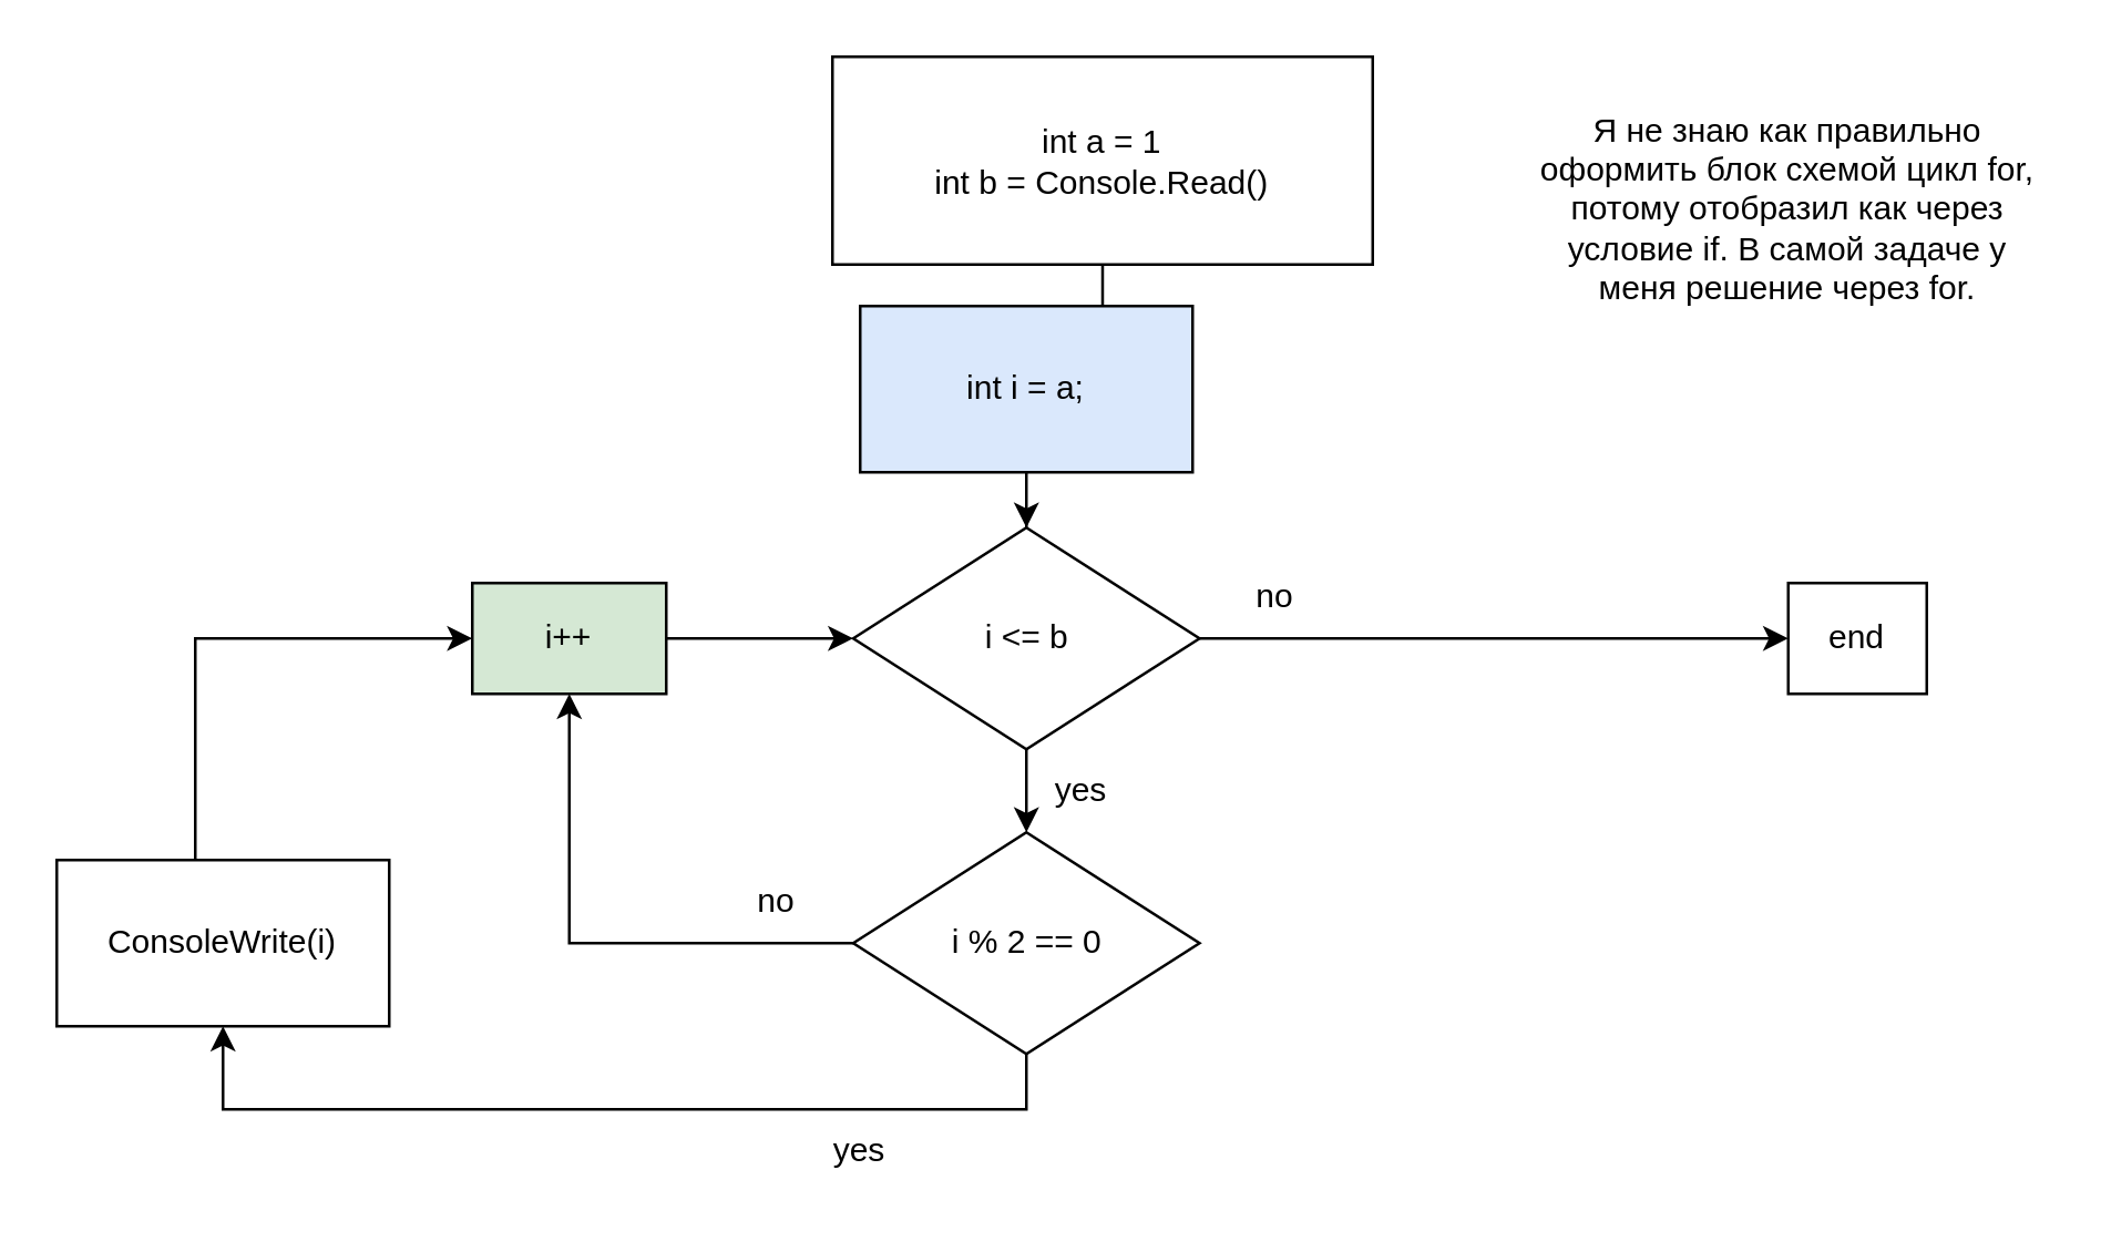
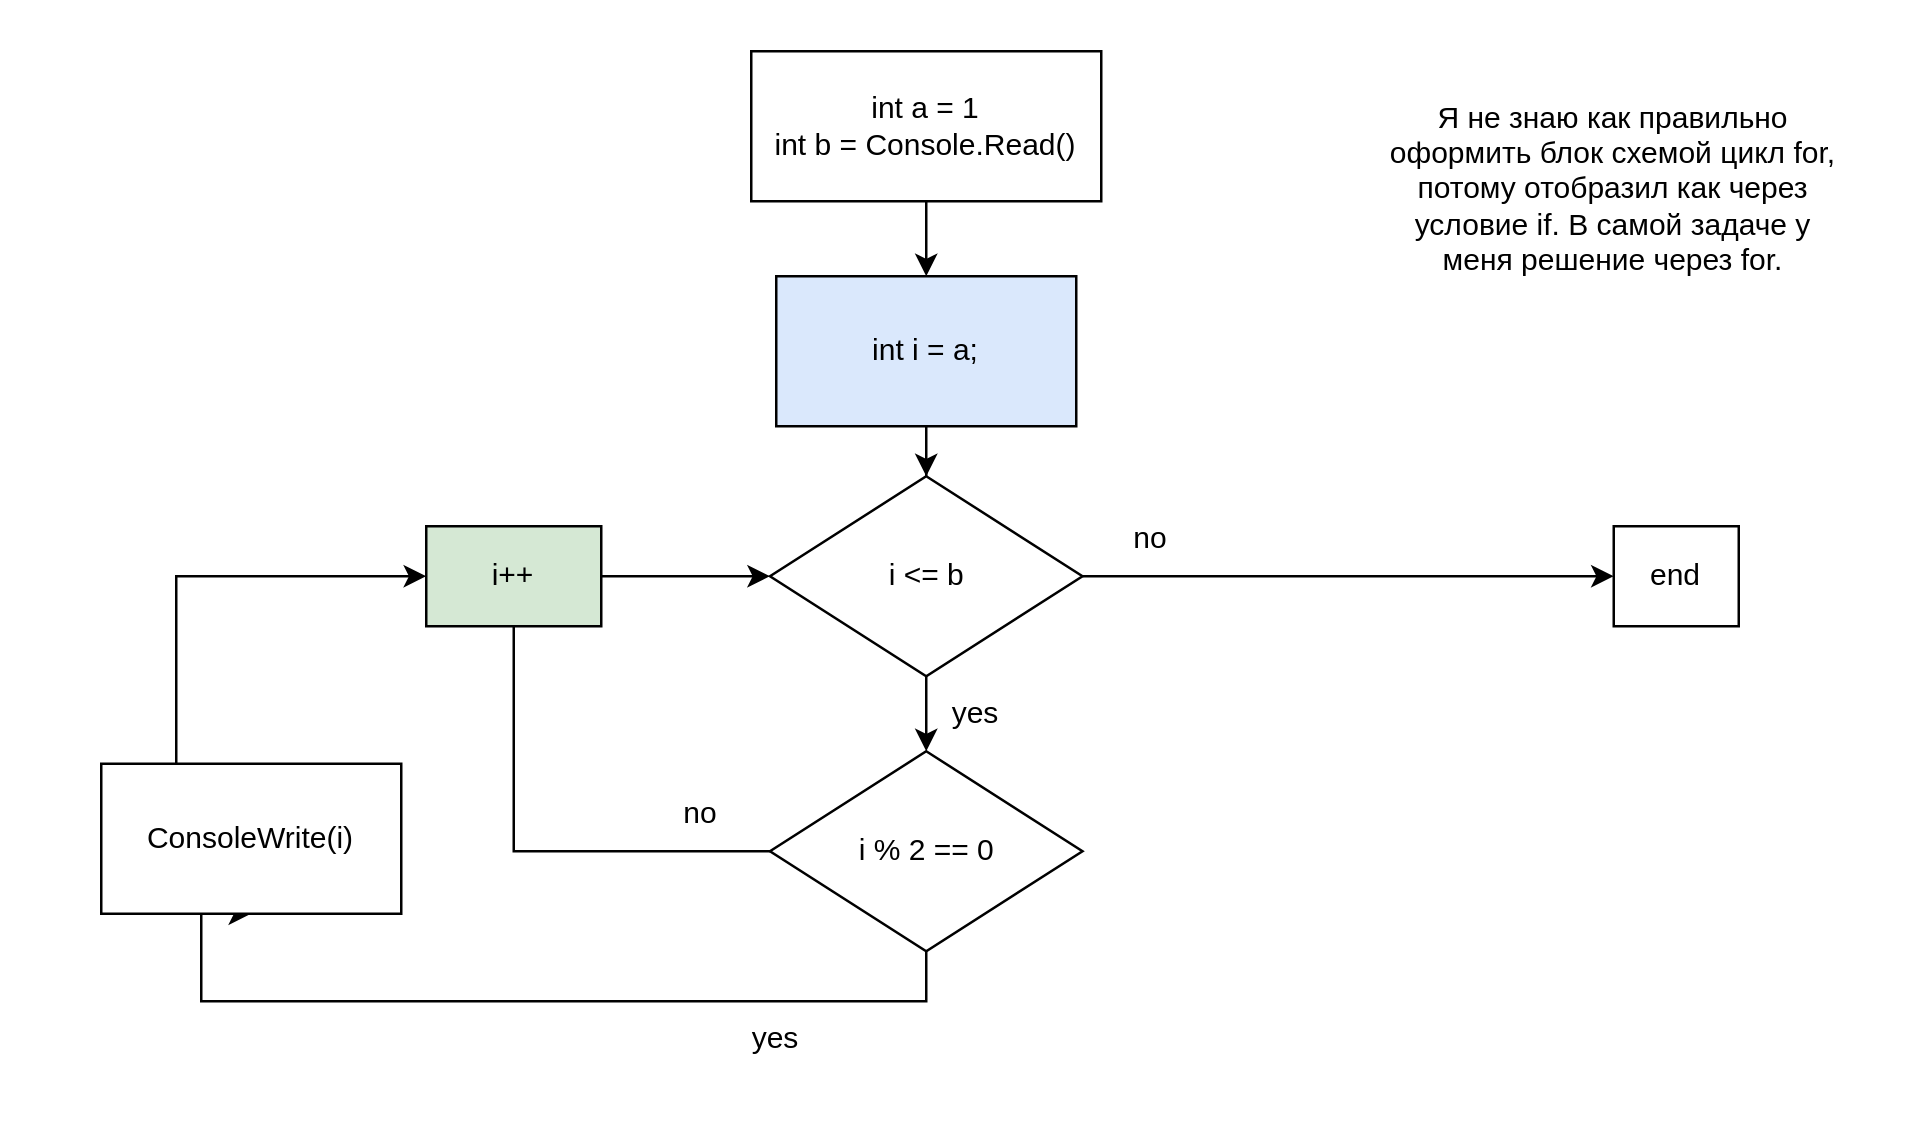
  <mxCell id="0" />
  <mxCell id="1" parent="0" />
  <mxCell id="2" style="edgeStyle=orthogonalEdgeStyle;rounded=0;orthogonalLoop=1;jettySize=auto;html=1;" edge="1" parent="1" source="3" target="8"><mxGeometry relative="1" as="geometry" /></mxCell>
- <mxCell id="3" value="int a = 1&lt;br&gt;int b = Console.Read()" style="rounded=0;whiteSpace=wrap;html=1;" vertex="1" parent="1"><mxGeometry x="300" y="20" width="195" height="75" as="geometry" /></mxCell>
+ <mxCell id="3" value="int a = 1&lt;br&gt;int b = Console.Read()" style="rounded=0;whiteSpace=wrap;html=1;" vertex="1" parent="1"><mxGeometry x="300" y="20" width="140" height="60" as="geometry" /></mxCell>
  <mxCell id="4" style="edgeStyle=orthogonalEdgeStyle;rounded=0;orthogonalLoop=1;jettySize=auto;html=1;entryX=0.5;entryY=0;entryDx=0;entryDy=0;" edge="1" parent="1" source="6" target="11"><mxGeometry relative="1" as="geometry" /></mxCell>
  <mxCell id="5" style="edgeStyle=orthogonalEdgeStyle;rounded=0;orthogonalLoop=1;jettySize=auto;html=1;entryX=0;entryY=0.5;entryDx=0;entryDy=0;" edge="1" parent="1" source="6" target="19"><mxGeometry relative="1" as="geometry" /></mxCell>
  <mxCell id="6" value="i &amp;lt;= b" style="rhombus;whiteSpace=wrap;html=1;" vertex="1" parent="1"><mxGeometry x="307.5" y="190" width="125" height="80" as="geometry" /></mxCell>
  <mxCell id="7" style="edgeStyle=orthogonalEdgeStyle;rounded=0;orthogonalLoop=1;jettySize=auto;html=1;" edge="1" parent="1" source="8" target="6"><mxGeometry relative="1" as="geometry" /></mxCell>
  <mxCell id="8" value="int i = a;" style="rounded=0;whiteSpace=wrap;html=1;fillColor=#dae8fc;" vertex="1" parent="1"><mxGeometry x="310" y="110" width="120" height="60" as="geometry" /></mxCell>
  <mxCell id="9" style="edgeStyle=orthogonalEdgeStyle;rounded=0;orthogonalLoop=1;jettySize=auto;html=1;entryX=0.5;entryY=1;entryDx=0;entryDy=0;exitX=0.5;exitY=1;exitDx=0;exitDy=0;" edge="1" parent="1" source="11" target="13"><mxGeometry relative="1" as="geometry"><Array as="points"><mxPoint x="370" y="400" /><mxPoint x="80" y="400" /></Array></mxGeometry></mxCell>
- <mxCell id="10" style="edgeStyle=orthogonalEdgeStyle;rounded=0;orthogonalLoop=1;jettySize=auto;html=1;entryX=0.5;entryY=1;entryDx=0;entryDy=0;" edge="1" parent="1" source="11" target="15"><mxGeometry relative="1" as="geometry" /></mxCell>
+ <mxCell id="10" style="edgeStyle=orthogonalEdgeStyle;rounded=0;orthogonalLoop=1;jettySize=auto;html=1;entryX=0.5;entryY=1;entryDx=0;entryDy=0;endArrow=none;" edge="1" parent="1" source="11" target="15"><mxGeometry relative="1" as="geometry" /></mxCell>
  <mxCell id="11" value="i % 2 == 0" style="rhombus;whiteSpace=wrap;html=1;" vertex="1" parent="1"><mxGeometry x="307.5" y="300" width="125" height="80" as="geometry" /></mxCell>
  <mxCell id="12" style="edgeStyle=orthogonalEdgeStyle;rounded=0;orthogonalLoop=1;jettySize=auto;html=1;exitX=0.5;exitY=0;exitDx=0;exitDy=0;" edge="1" parent="1" source="13"><mxGeometry relative="1" as="geometry"><mxPoint x="170" y="230" as="targetPoint" /><Array as="points"><mxPoint x="70" y="310" /><mxPoint x="70" y="230" /></Array></mxGeometry></mxCell>
- <mxCell id="13" value="ConsoleWrite(i)" style="rounded=0;whiteSpace=wrap;html=1;" vertex="1" parent="1"><mxGeometry x="20" y="310" width="120" height="60" as="geometry" /></mxCell>
+ <mxCell id="13" value="ConsoleWrite(i)" style="rounded=0;whiteSpace=wrap;html=1;" vertex="1" parent="1"><mxGeometry x="40" y="305" width="120" height="60" as="geometry" /></mxCell>
  <mxCell id="14" style="edgeStyle=orthogonalEdgeStyle;rounded=0;orthogonalLoop=1;jettySize=auto;html=1;entryX=0;entryY=0.5;entryDx=0;entryDy=0;" edge="1" parent="1" source="15" target="6"><mxGeometry relative="1" as="geometry" /></mxCell>
  <mxCell id="15" value="i++" style="rounded=0;whiteSpace=wrap;html=1;fillColor=#d5e8d4;" vertex="1" parent="1"><mxGeometry x="170" y="210" width="70" height="40" as="geometry" /></mxCell>
  <mxCell id="16" value="yes" style="text;html=1;strokeColor=none;fillColor=none;align=center;verticalAlign=middle;whiteSpace=wrap;rounded=0;" vertex="1" parent="1"><mxGeometry x="280" y="400" width="60" height="30" as="geometry" /></mxCell>
  <mxCell id="17" value="no" style="text;html=1;strokeColor=none;fillColor=none;align=center;verticalAlign=middle;whiteSpace=wrap;rounded=0;" vertex="1" parent="1"><mxGeometry x="250" y="310" width="60" height="30" as="geometry" /></mxCell>
  <mxCell id="18" value="yes" style="text;html=1;strokeColor=none;fillColor=none;align=center;verticalAlign=middle;whiteSpace=wrap;rounded=0;" vertex="1" parent="1"><mxGeometry x="360" y="270" width="60" height="30" as="geometry" /></mxCell>
  <mxCell id="19" value="end" style="rounded=0;whiteSpace=wrap;html=1;" vertex="1" parent="1"><mxGeometry x="645" y="210" width="50" height="40" as="geometry" /></mxCell>
  <mxCell id="20" value="no" style="text;html=1;strokeColor=none;fillColor=none;align=center;verticalAlign=middle;whiteSpace=wrap;rounded=0;" vertex="1" parent="1"><mxGeometry x="430" y="200" width="60" height="30" as="geometry" /></mxCell>
  <mxCell id="21" value="Я не знаю как правильно оформить блок схемой цикл for, потому отобразил как через условие if. В самой задаче у меня решение через for." style="text;html=1;strokeColor=none;fillColor=none;align=center;verticalAlign=middle;whiteSpace=wrap;rounded=0;" vertex="1" parent="1"><mxGeometry x="550" y="20" width="190" height="110" as="geometry" /></mxCell>
